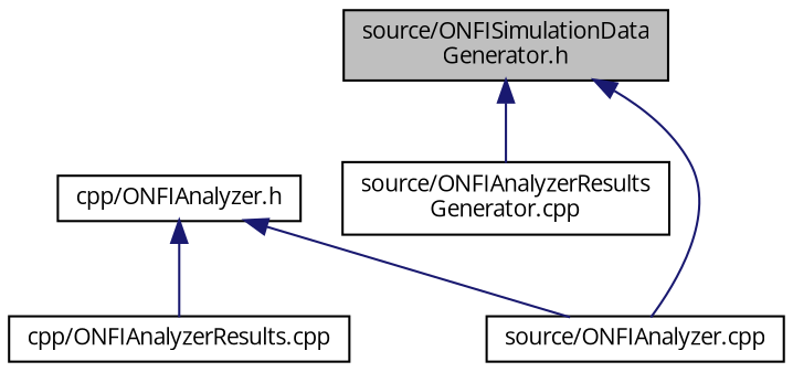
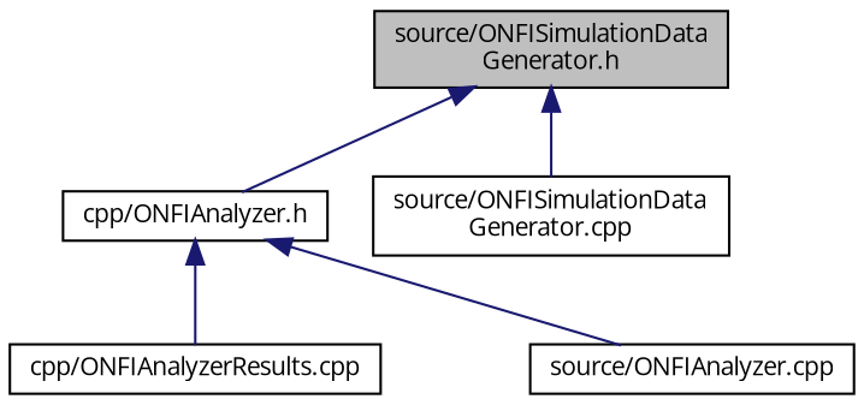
  digraph {
    fontname="Open Sans"
    node [color=black fillcolor=white fontname="Open Sans" fontsize=10 shape=record style=filled]
    edge [color=midnightblue dir=back fontname="Open Sans" fontsize=10 labelfontname=Helvetica labelfontsize=10 style=solid]
    n1 [fillcolor=grey75 fontcolor=black height=0.2 label="source/ONFISimulationData\lGenerator.h" width=0.4]
    n2 [height=0.2 label="cpp/ONFIAnalyzer.h" width=0.4]
-   n3 [height=0.2 label="source/ONFIAnalyzerResults\lGenerator.cpp" width=0.4]
+   n3 [height=0.2 label="source/ONFISimulationData\lGenerator.cpp" width=0.4]
    n4 [height=0.2 label="source/ONFIAnalyzer.cpp" width=0.4]
    n5 [height=0.2 label="cpp/ONFIAnalyzerResults.cpp" width=0.4]
-   n1 -> n4
+   n1 -> n2
    n1 -> n3
    n2 -> n4
    n2 -> n5
  }
